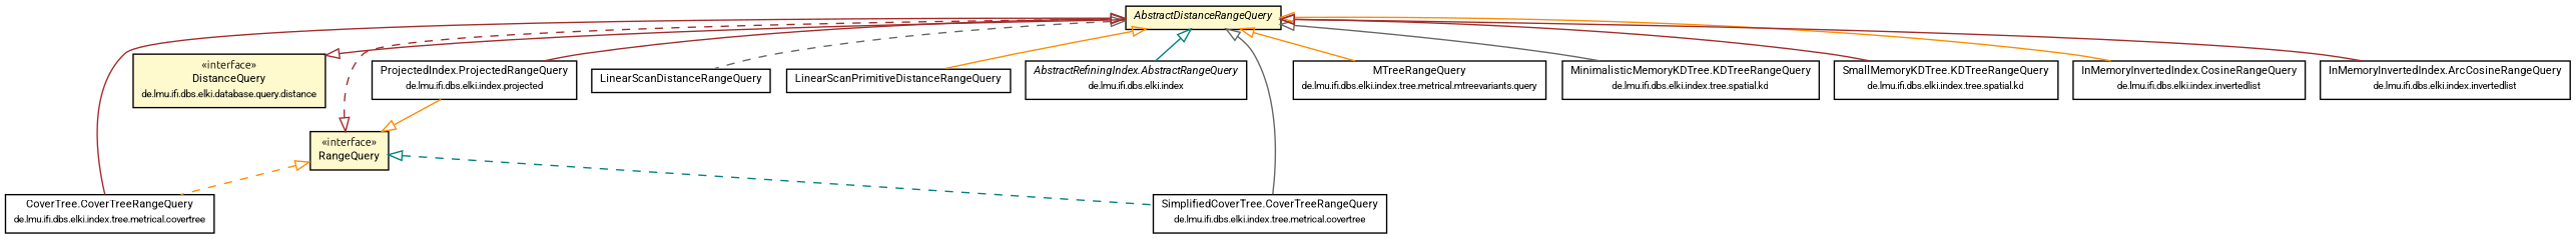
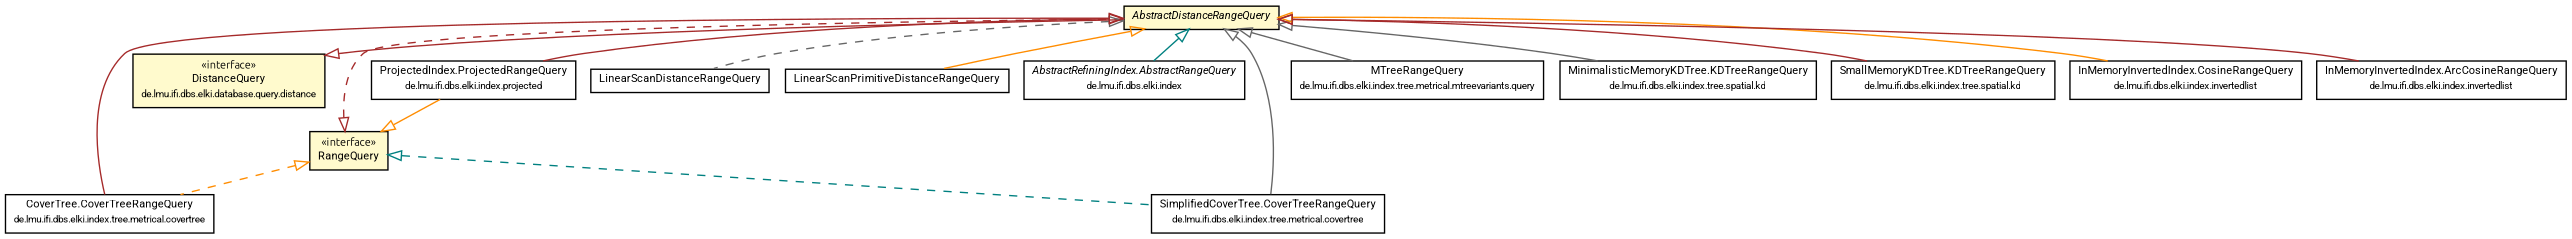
  digraph {
    fontname=Ubuntu
    nodesep=0.15
    rankdir=TB
    ranksep=0.25
    node [fontcolor=black fontname=Ubuntu fontsize=8 margin=0 shape=plaintext]
    edge [arrowtail=empty color=brown dir=back fontname=Ubuntu fontsize=7 labelfontname=Roboto labelfontsize=7 weight=10]
    n1 [height=0 label=<<table title="de.lmu.ifi.dbs.elki.database.query.distance.DistanceQuery" border="0" cellborder="1" cellspacing="0" cellpadding="2" bgcolor="LemonChiffon" href="../distance/DistanceQuery.html" target="_parent"> 		<tr><td><table border="0" cellspacing="0" cellpadding="1"> 		<tr><td align="center" balign="center"> &#171;interface&#187; </td></tr> 		<tr><td align="center" balign="center"> <font face="Roboto">DistanceQuery</font> </td></tr> 		<tr><td align="center" balign="center"> <font face="Roboto" point-size="7.0">de.lmu.ifi.dbs.elki.database.query.distance</font> </td></tr> 		</table></td></tr> 		</table>> width=0]
    n2 [height=0 label=<<table title="de.lmu.ifi.dbs.elki.database.query.range.RangeQuery" border="0" cellborder="1" cellspacing="0" cellpadding="2" bgcolor="LemonChiffon" href="RangeQuery.html" target="_parent"> 		<tr><td><table border="0" cellspacing="0" cellpadding="1"> 		<tr><td align="center" balign="center"> &#171;interface&#187; </td></tr> 		<tr><td align="center" balign="center"> <font face="Roboto">RangeQuery</font> </td></tr> 		</table></td></tr> 		</table>> width=0]
    n3 [height=0 label=<<table title="de.lmu.ifi.dbs.elki.database.query.range.AbstractDistanceRangeQuery" border="0" cellborder="1" cellspacing="0" cellpadding="2" bgcolor="lemonChiffon" href="AbstractDistanceRangeQuery.html" target="_parent"> 		<tr><td><table border="0" cellspacing="0" cellpadding="1"> 		<tr><td align="center" balign="center"> <font face="Roboto"><i>AbstractDistanceRangeQuery</i></font> </td></tr> 		</table></td></tr> 		</table>> width=0]
    n4 [height=0 label=<<table title="de.lmu.ifi.dbs.elki.index.tree.metrical.covertree.CoverTree.CoverTreeRangeQuery" border="0" cellborder="1" cellspacing="0" cellpadding="2" href="../../../index/tree/metrical/covertree/CoverTree.CoverTreeRangeQuery.html" target="_parent"> 		<tr><td><table border="0" cellspacing="0" cellpadding="1"> 		<tr><td align="center" balign="center"> <font face="Roboto">CoverTree.CoverTreeRangeQuery</font> </td></tr> 		<tr><td align="center" balign="center"> <font face="Roboto" point-size="7.0">de.lmu.ifi.dbs.elki.index.tree.metrical.covertree</font> </td></tr> 		</table></td></tr> 		</table>> width=0]
    n5 [height=0 label=<<table title="de.lmu.ifi.dbs.elki.index.tree.metrical.covertree.SimplifiedCoverTree.CoverTreeRangeQuery" border="0" cellborder="1" cellspacing="0" cellpadding="2" href="../../../index/tree/metrical/covertree/SimplifiedCoverTree.CoverTreeRangeQuery.html" target="_parent"> 		<tr><td><table border="0" cellspacing="0" cellpadding="1"> 		<tr><td align="center" balign="center"> <font face="Roboto">SimplifiedCoverTree.CoverTreeRangeQuery</font> </td></tr> 		<tr><td align="center" balign="center"> <font face="Roboto" point-size="7.0">de.lmu.ifi.dbs.elki.index.tree.metrical.covertree</font> </td></tr> 		</table></td></tr> 		</table>> width=0]
    n6 [height=0 label=<<table title="de.lmu.ifi.dbs.elki.database.query.range.LinearScanDistanceRangeQuery" border="0" cellborder="1" cellspacing="0" cellpadding="2" href="LinearScanDistanceRangeQuery.html" target="_parent"> 		<tr><td><table border="0" cellspacing="0" cellpadding="1"> 		<tr><td align="center" balign="center"> <font face="Roboto">LinearScanDistanceRangeQuery</font> </td></tr> 		</table></td></tr> 		</table>> width=0]
    n7 [height=0 label=<<table title="de.lmu.ifi.dbs.elki.database.query.range.LinearScanPrimitiveDistanceRangeQuery" border="0" cellborder="1" cellspacing="0" cellpadding="2" href="LinearScanPrimitiveDistanceRangeQuery.html" target="_parent"> 		<tr><td><table border="0" cellspacing="0" cellpadding="1"> 		<tr><td align="center" balign="center"> <font face="Roboto">LinearScanPrimitiveDistanceRangeQuery</font> </td></tr> 		</table></td></tr> 		</table>> width=0]
    n8 [height=0 label=<<table title="de.lmu.ifi.dbs.elki.index.AbstractRefiningIndex.AbstractRangeQuery" border="0" cellborder="1" cellspacing="0" cellpadding="2" href="../../../index/AbstractRefiningIndex.AbstractRangeQuery.html" target="_parent"> 		<tr><td><table border="0" cellspacing="0" cellpadding="1"> 		<tr><td align="center" balign="center"> <font face="Roboto"><i>AbstractRefiningIndex.AbstractRangeQuery</i></font> </td></tr> 		<tr><td align="center" balign="center"> <font face="Roboto" point-size="7.0">de.lmu.ifi.dbs.elki.index</font> </td></tr> 		</table></td></tr> 		</table>> width=0]
    n9 [height=0 label=<<table title="de.lmu.ifi.dbs.elki.index.projected.ProjectedIndex.ProjectedRangeQuery" border="0" cellborder="1" cellspacing="0" cellpadding="2" href="../../../index/projected/ProjectedIndex.ProjectedRangeQuery.html" target="_parent"> 		<tr><td><table border="0" cellspacing="0" cellpadding="1"> 		<tr><td align="center" balign="center"> <font face="Roboto">ProjectedIndex.ProjectedRangeQuery</font> </td></tr> 		<tr><td align="center" balign="center"> <font face="Roboto" point-size="7.0">de.lmu.ifi.dbs.elki.index.projected</font> </td></tr> 		</table></td></tr> 		</table>> width=0]
    n10 [height=0 label=<<table title="de.lmu.ifi.dbs.elki.index.tree.metrical.mtreevariants.query.MTreeRangeQuery" border="0" cellborder="1" cellspacing="0" cellpadding="2" href="../../../index/tree/metrical/mtreevariants/query/MTreeRangeQuery.html" target="_parent"> 		<tr><td><table border="0" cellspacing="0" cellpadding="1"> 		<tr><td align="center" balign="center"> <font face="Roboto">MTreeRangeQuery</font> </td></tr> 		<tr><td align="center" balign="center"> <font face="Roboto" point-size="7.0">de.lmu.ifi.dbs.elki.index.tree.metrical.mtreevariants.query</font> </td></tr> 		</table></td></tr> 		</table>> width=0]
    n11 [height=0 label=<<table title="de.lmu.ifi.dbs.elki.index.tree.spatial.kd.MinimalisticMemoryKDTree.KDTreeRangeQuery" border="0" cellborder="1" cellspacing="0" cellpadding="2" href="../../../index/tree/spatial/kd/MinimalisticMemoryKDTree.KDTreeRangeQuery.html" target="_parent"> 		<tr><td><table border="0" cellspacing="0" cellpadding="1"> 		<tr><td align="center" balign="center"> <font face="Roboto">MinimalisticMemoryKDTree.KDTreeRangeQuery</font> </td></tr> 		<tr><td align="center" balign="center"> <font face="Roboto" point-size="7.0">de.lmu.ifi.dbs.elki.index.tree.spatial.kd</font> </td></tr> 		</table></td></tr> 		</table>> width=0]
    n12 [height=0 label=<<table title="de.lmu.ifi.dbs.elki.index.tree.spatial.kd.SmallMemoryKDTree.KDTreeRangeQuery" border="0" cellborder="1" cellspacing="0" cellpadding="2" href="../../../index/tree/spatial/kd/SmallMemoryKDTree.KDTreeRangeQuery.html" target="_parent"> 		<tr><td><table border="0" cellspacing="0" cellpadding="1"> 		<tr><td align="center" balign="center"> <font face="Roboto">SmallMemoryKDTree.KDTreeRangeQuery</font> </td></tr> 		<tr><td align="center" balign="center"> <font face="Roboto" point-size="7.0">de.lmu.ifi.dbs.elki.index.tree.spatial.kd</font> </td></tr> 		</table></td></tr> 		</table>> width=0]
    n13 [height=0 label=<<table title="de.lmu.ifi.dbs.elki.index.invertedlist.InMemoryInvertedIndex.CosineRangeQuery" border="0" cellborder="1" cellspacing="0" cellpadding="2" href="../../../index/invertedlist/InMemoryInvertedIndex.CosineRangeQuery.html" target="_parent"> 		<tr><td><table border="0" cellspacing="0" cellpadding="1"> 		<tr><td align="center" balign="center"> <font face="Roboto">InMemoryInvertedIndex.CosineRangeQuery</font> </td></tr> 		<tr><td align="center" balign="center"> <font face="Roboto" point-size="7.0">de.lmu.ifi.dbs.elki.index.invertedlist</font> </td></tr> 		</table></td></tr> 		</table>> width=0]
    n14 [height=0 label=<<table title="de.lmu.ifi.dbs.elki.index.invertedlist.InMemoryInvertedIndex.ArcCosineRangeQuery" border="0" cellborder="1" cellspacing="0" cellpadding="2" href="../../../index/invertedlist/InMemoryInvertedIndex.ArcCosineRangeQuery.html" target="_parent"> 		<tr><td><table border="0" cellspacing="0" cellpadding="1"> 		<tr><td align="center" balign="center"> <font face="Roboto">InMemoryInvertedIndex.ArcCosineRangeQuery</font> </td></tr> 		<tr><td align="center" balign="center"> <font face="Roboto" point-size="7.0">de.lmu.ifi.dbs.elki.index.invertedlist</font> </td></tr> 		</table></td></tr> 		</table>> width=0]
    n2 -> n3 [style=dashed weight=9]
    n2 -> n4 [color=darkorange style=dashed weight=9]
    n2 -> n5 [color=teal style=dashed weight=9]
    n3 -> n1 [arrowhead=onormal weight=1 arrowtail="" dir=""]
    n3 -> n4
    n3 -> n5 [color=gray40]
    n3 -> n6 [color=gray40 style=dashed]
    n3 -> n7 [color=darkorange]
    n3 -> n8 [color=teal]
    n3 -> n9
-   n3 -> n10 [color=darkorange]
+   n3 -> n10 [color=gray40]
    n3 -> n11 [color=gray40]
    n3 -> n12
    n3 -> n13 [color=darkorange]
    n3 -> n14
    n9 -> n2 [arrowhead=onormal color=darkorange weight=1 arrowtail="" dir=""]
  }
